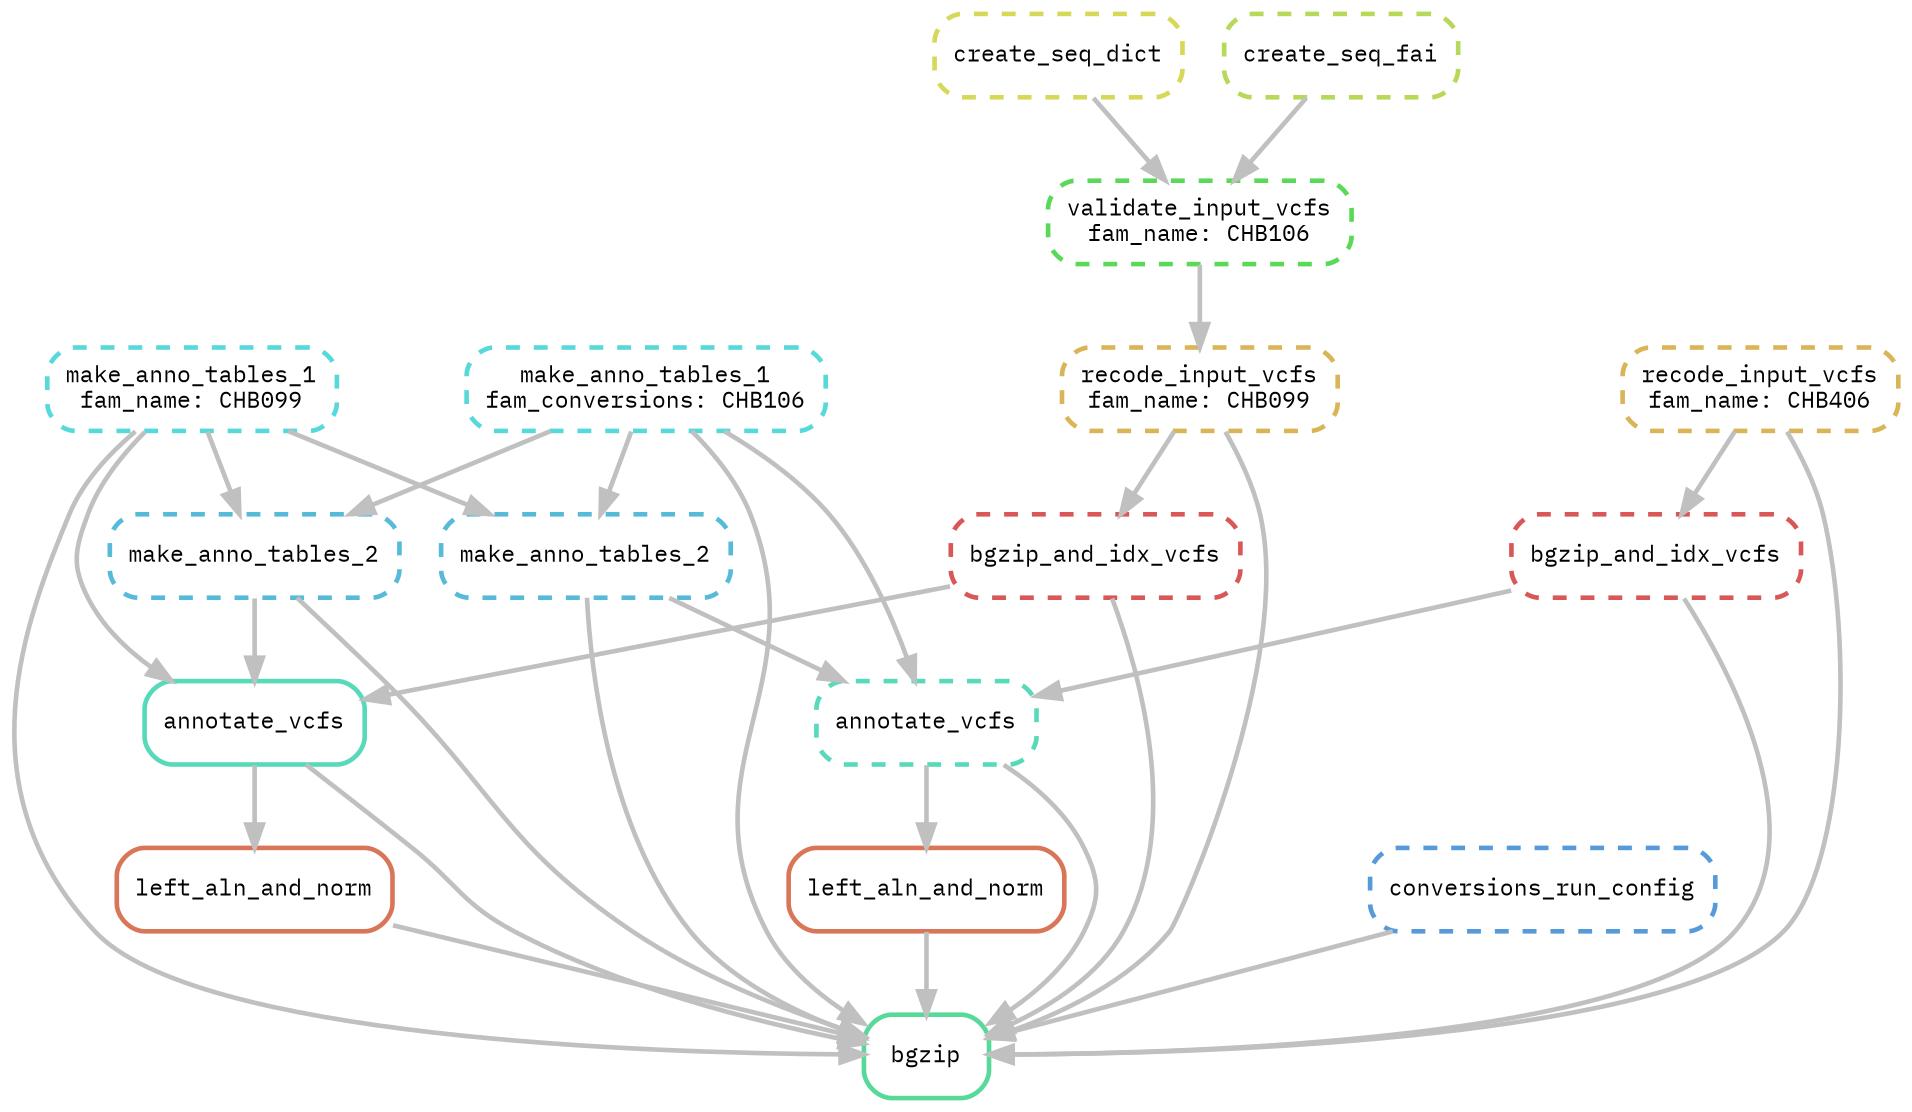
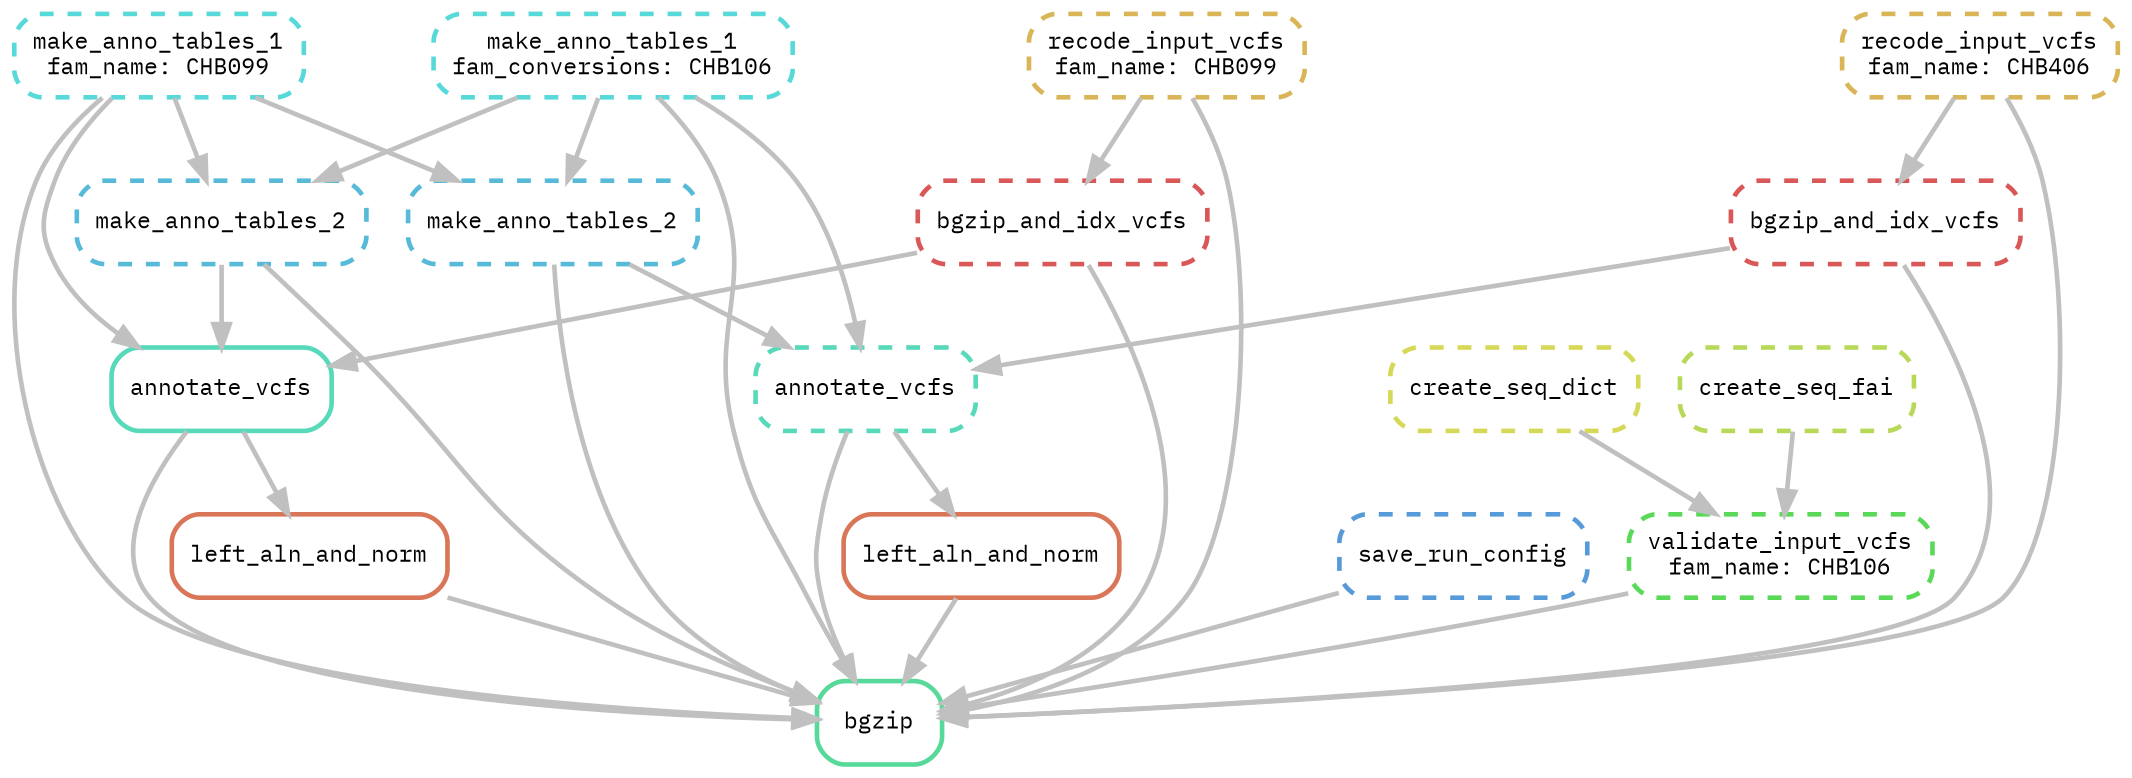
  digraph {
    bgcolor=white
    fontname="IBM Plex Mono"
    node [color="0.50 0.6 0.85" fontname="IBM Plex Mono" fontsize=10 penwidth=2 shape=box style="rounded,dashed"]
    edge [color=grey fontname="IBM Plex Mono" penwidth=2]
    n1 [label="make_anno_tables_1\nfam_name: CHB099"]
    n2 [color="0.54 0.6 0.85" label=make_anno_tables_2]
    n3 [color="0.46 0.6 0.85" label=annotate_vcfs style=rounded]
    n4 [color="0.54 0.6 0.85" label=make_anno_tables_2]
    n5 [color="0.42 0.6 0.85" label=bgzip style=rounded]
    n6 [color="0.46 0.6 0.85" label=annotate_vcfs]
    n7 [color="0.04 0.6 0.85" label=left_aln_and_norm style=rounded]
    n8 [color="0.04 0.6 0.85" label=left_aln_and_norm style=rounded]
    n9 [color="0.12 0.6 0.85" label="recode_input_vcfs\nfam_name: CHB406"]
    n10 [color="0.00 0.6 0.85" label=bgzip_and_idx_vcfs]
    n11 [color="0.00 0.6 0.85" label=bgzip_and_idx_vcfs]
-   n12 [color="0.58 0.6 0.85" label=conversions_run_config]
+   n12 [color="0.58 0.6 0.85" label=save_run_config]
    n13 [color="0.17 0.6 0.85" label=create_seq_dict]
    n14 [color="0.33 0.6 0.85" label="validate_input_vcfs\nfam_name: CHB106"]
    n15 [color="0.21 0.6 0.85" label=create_seq_fai]
    n16 [label="make_anno_tables_1\nfam_conversions: CHB106"]
    n17 [color="0.12 0.6 0.85" label="recode_input_vcfs\nfam_name: CHB099"]
    n1 -> n2
    n1 -> n3
    n1 -> n4
    n1 -> n5
    n2 -> n5
    n2 -> n6
    n3 -> n5
    n3 -> n7
    n4 -> n3
    n4 -> n5
    n6 -> n5
    n6 -> n8
    n7 -> n5
    n8 -> n5
    n9 -> n5
    n9 -> n10
    n10 -> n5
    n10 -> n6
    n11 -> n3
    n11 -> n5
    n12 -> n5
    n13 -> n14
-   n14 -> n17
+   n14 -> n5
    n15 -> n14
    n16 -> n2
    n16 -> n4
    n16 -> n5
    n16 -> n6
    n17 -> n5
    n17 -> n11
  }
